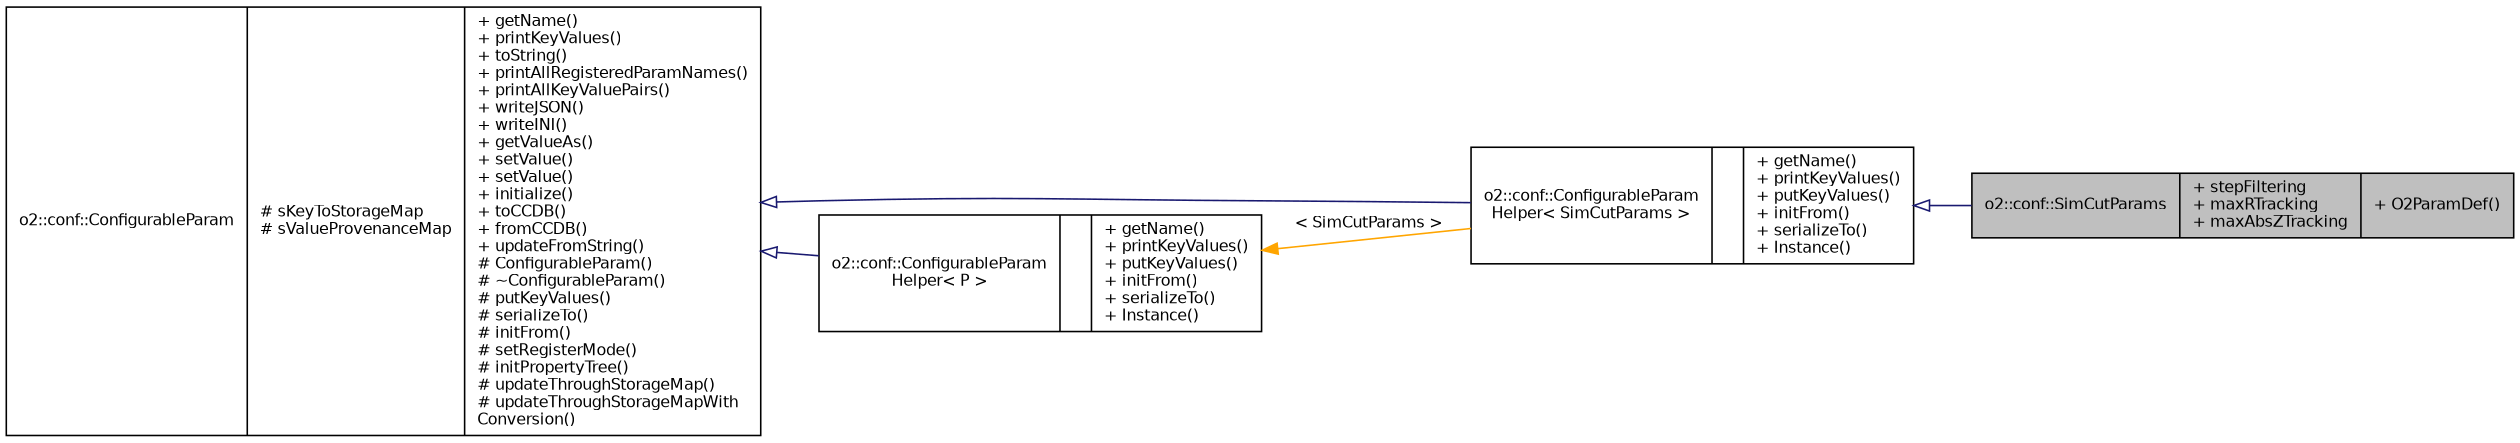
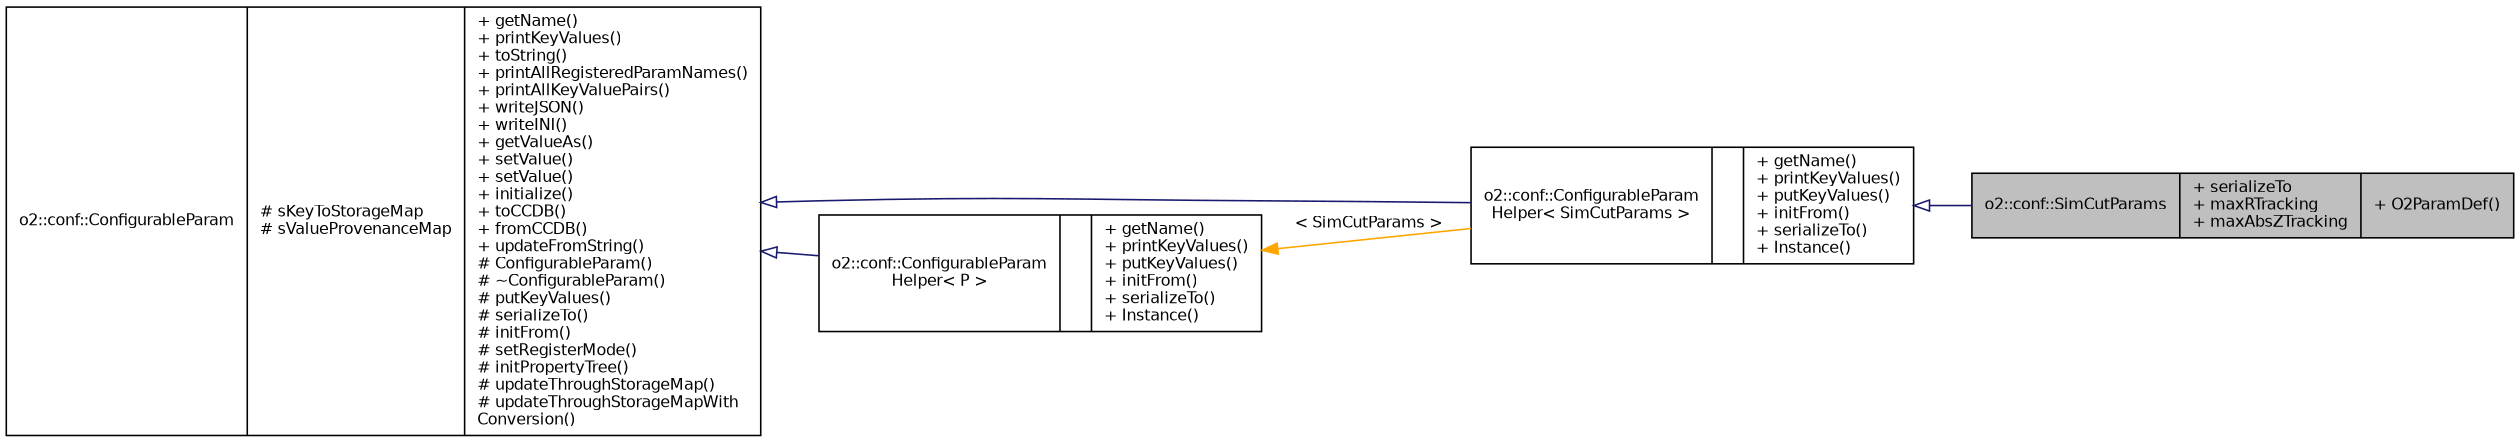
  digraph {
    rankdir=LR
    node [color=black fontname=Helvetica fontsize=10 shape=record]
    edge [arrowtail=onormal color=midnightblue dir=back fontname=Helvetica fontsize=10 labelfontname=Helvetica labelfontsize=10 style=solid]
-   n1 [fillcolor=grey75 fontcolor=black height=0.2 label="{o2::conf::SimCutParams\n|+ stepFiltering\l+ maxRTracking\l+ maxAbsZTracking\l|+ O2ParamDef()\l}" style=filled width=0.4]
+   n1 [fillcolor=grey75 fontcolor=black height=0.2 label="{o2::conf::SimCutParams\n|+ serializeTo\l+ maxRTracking\l+ maxAbsZTracking\l|+ O2ParamDef()\l}" style=filled width=0.4]
    n2 [height=0.2 label="{o2::conf::ConfigurableParam\lHelper\< SimCutParams \>\n||+ getName()\l+ printKeyValues()\l+ putKeyValues()\l+ initFrom()\l+ serializeTo()\l+ Instance()\l}" width=0.4]
    n3 [height=0.2 label="{o2::conf::ConfigurableParam\n|# sKeyToStorageMap\l# sValueProvenanceMap\l|+ getName()\l+ printKeyValues()\l+ toString()\l+ printAllRegisteredParamNames()\l+ printAllKeyValuePairs()\l+ writeJSON()\l+ writeINI()\l+ getValueAs()\l+ setValue()\l+ setValue()\l+ initialize()\l+ toCCDB()\l+ fromCCDB()\l+ updateFromString()\l# ConfigurableParam()\l# ~ConfigurableParam()\l# putKeyValues()\l# serializeTo()\l# initFrom()\l# setRegisterMode()\l# initPropertyTree()\l# updateThroughStorageMap()\l# updateThroughStorageMapWith\lConversion()\l}" width=0.4]
    n4 [height=0.2 label="{o2::conf::ConfigurableParam\lHelper\< P \>\n||+ getName()\l+ printKeyValues()\l+ putKeyValues()\l+ initFrom()\l+ serializeTo()\l+ Instance()\l}" width=0.4]
    n2 -> n1
    n3 -> n2
    n3 -> n4
    n4 -> n2 [color=orange label=" \< SimCutParams \>" arrowtail=""]
  }
